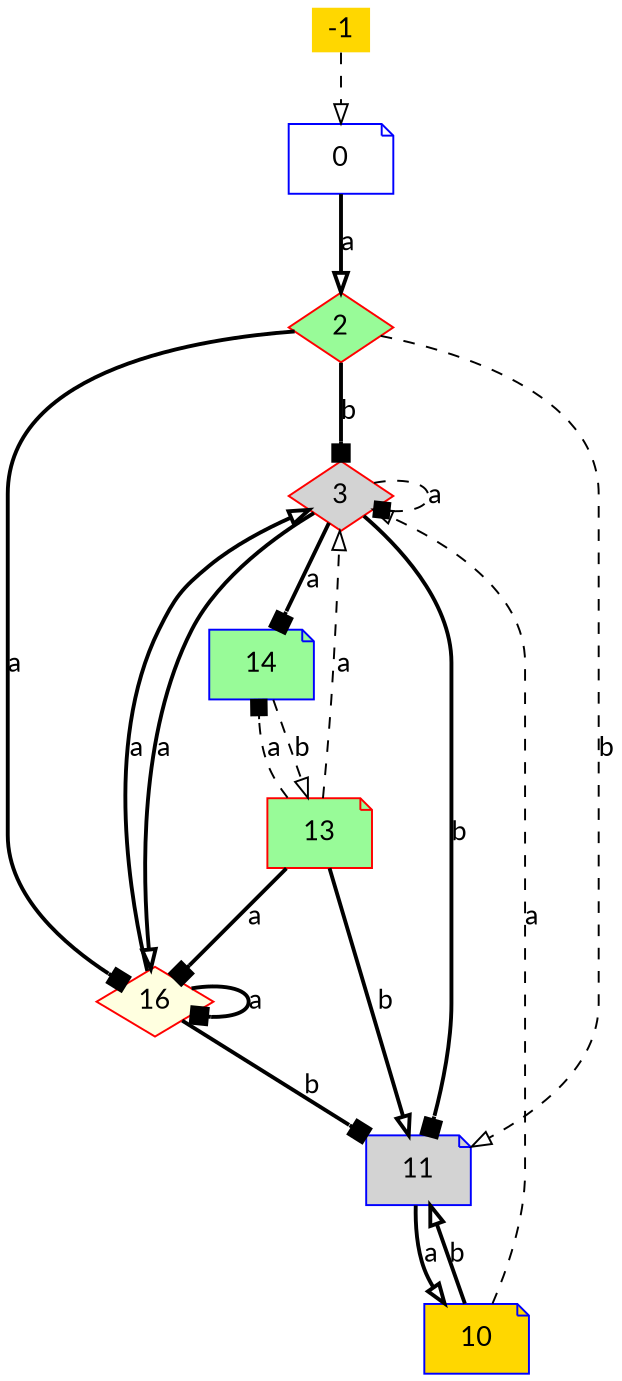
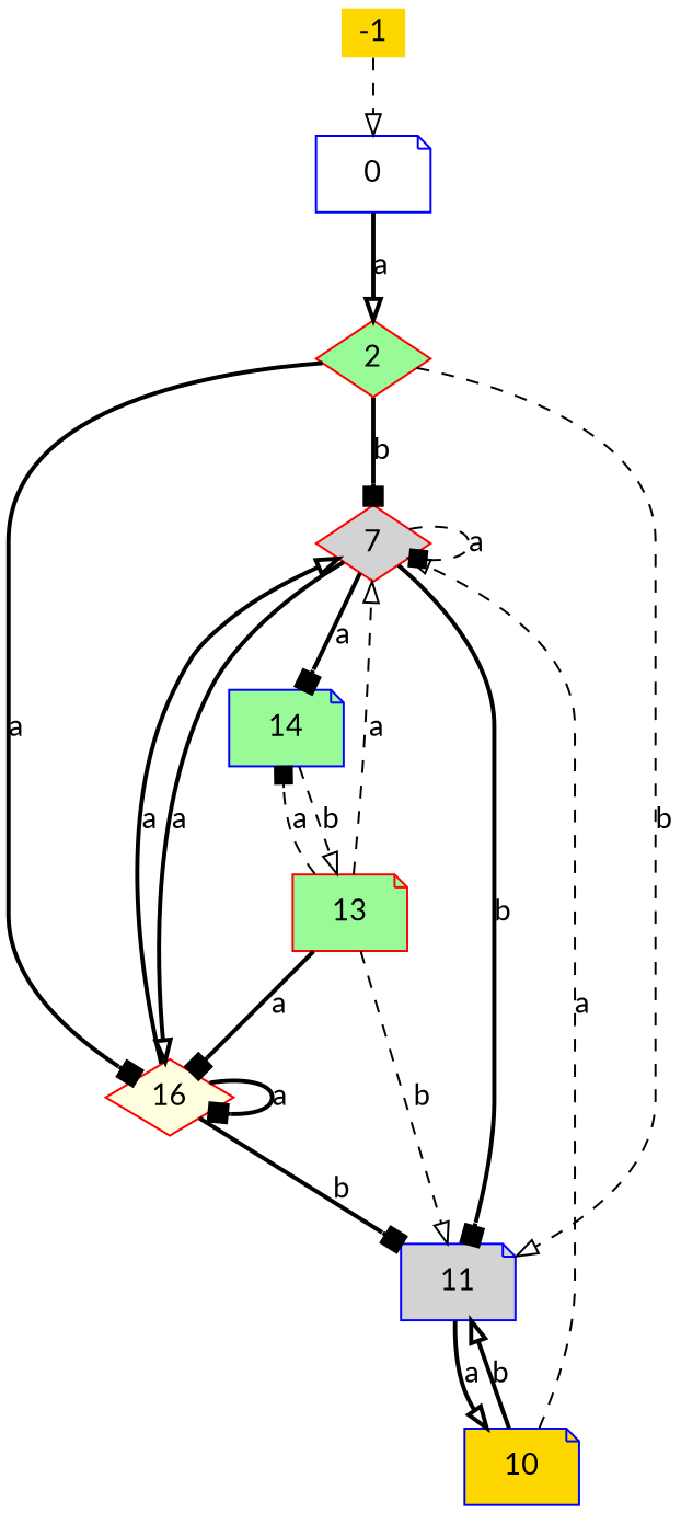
  digraph {
    fontname=Lato
    node [color=red fillcolor=palegreen fontname=Lato shape=note style=filled]
    edge [arrowhead=onormal fontname=Lato style=bold]
    0 [color=blue fillcolor=white]
    2 [shape=diamond]
-   7 [fillcolor=lightgrey shape=diamond label=3]
+   7 [fillcolor=lightgrey shape=diamond]
    11 [color=blue fillcolor=lightgrey]
    16 [fillcolor=lightyellow shape=diamond]
    14 [color=blue]
    10 [color=blue fillcolor=gold]
    13
    -1 [fillcolor=gold height=0 shape=none width=0]
    0 -> 2 [label=a]
    2 -> 7 [arrowhead=box label=b]
    2 -> 11 [label=b style=dashed]
    2 -> 16 [arrowhead=box label=a]
    7 -> 7 [arrowhead=box label=a style=dashed]
    7 -> 11 [arrowhead=box label=b]
    7 -> 16 [label=a]
    7 -> 14 [arrowhead=box label=a]
    11 -> 10 [label=a]
    16 -> 7 [label=a]
    16 -> 11 [arrowhead=box label=b]
    16 -> 16 [arrowhead=box label=a]
    14 -> 13 [label=b style=dashed]
    10 -> 7 [label=a style=dashed]
    10 -> 11 [label=b]
    13 -> 7 [label=a style=dashed]
-   13 -> 11 [label=b]
+   13 -> 11 [label=b style=dashed]
    13 -> 16 [arrowhead=box label=a]
    13 -> 14 [arrowhead=box label=a style=dashed]
    -1 -> 0 [style=dashed]
  }
